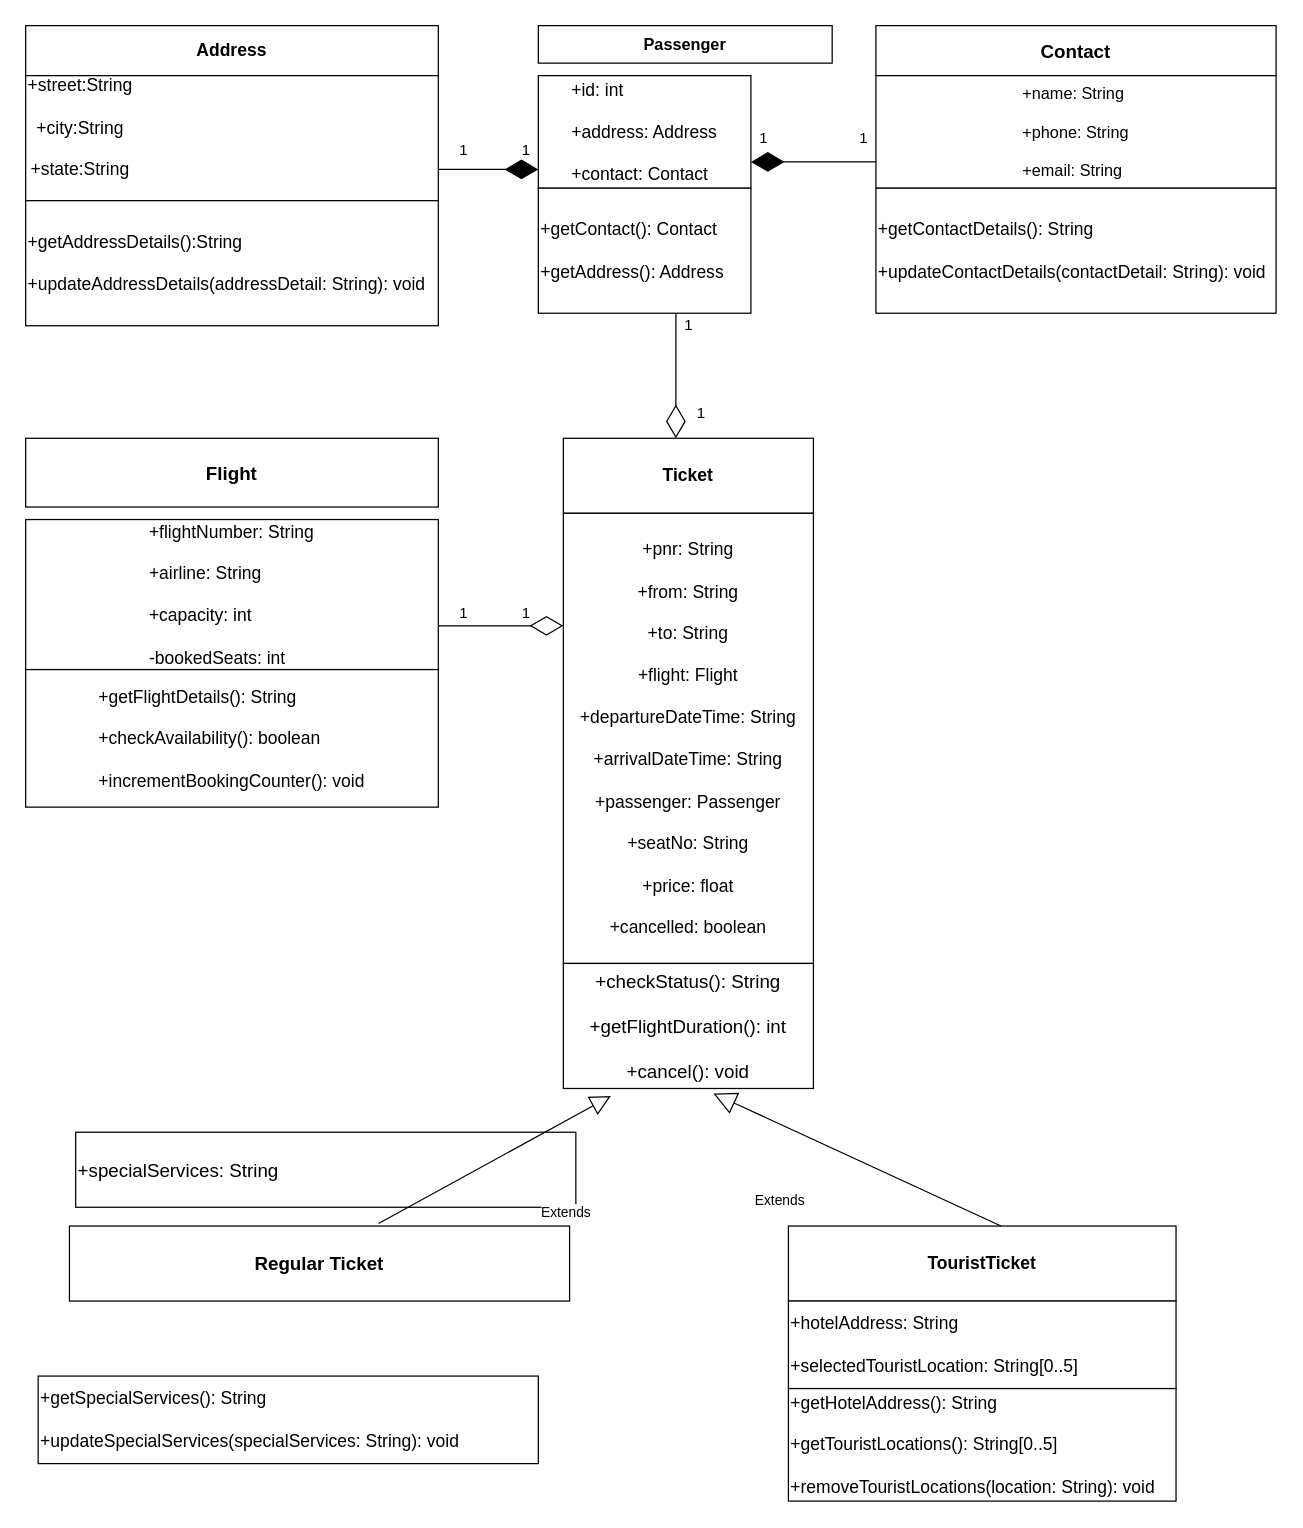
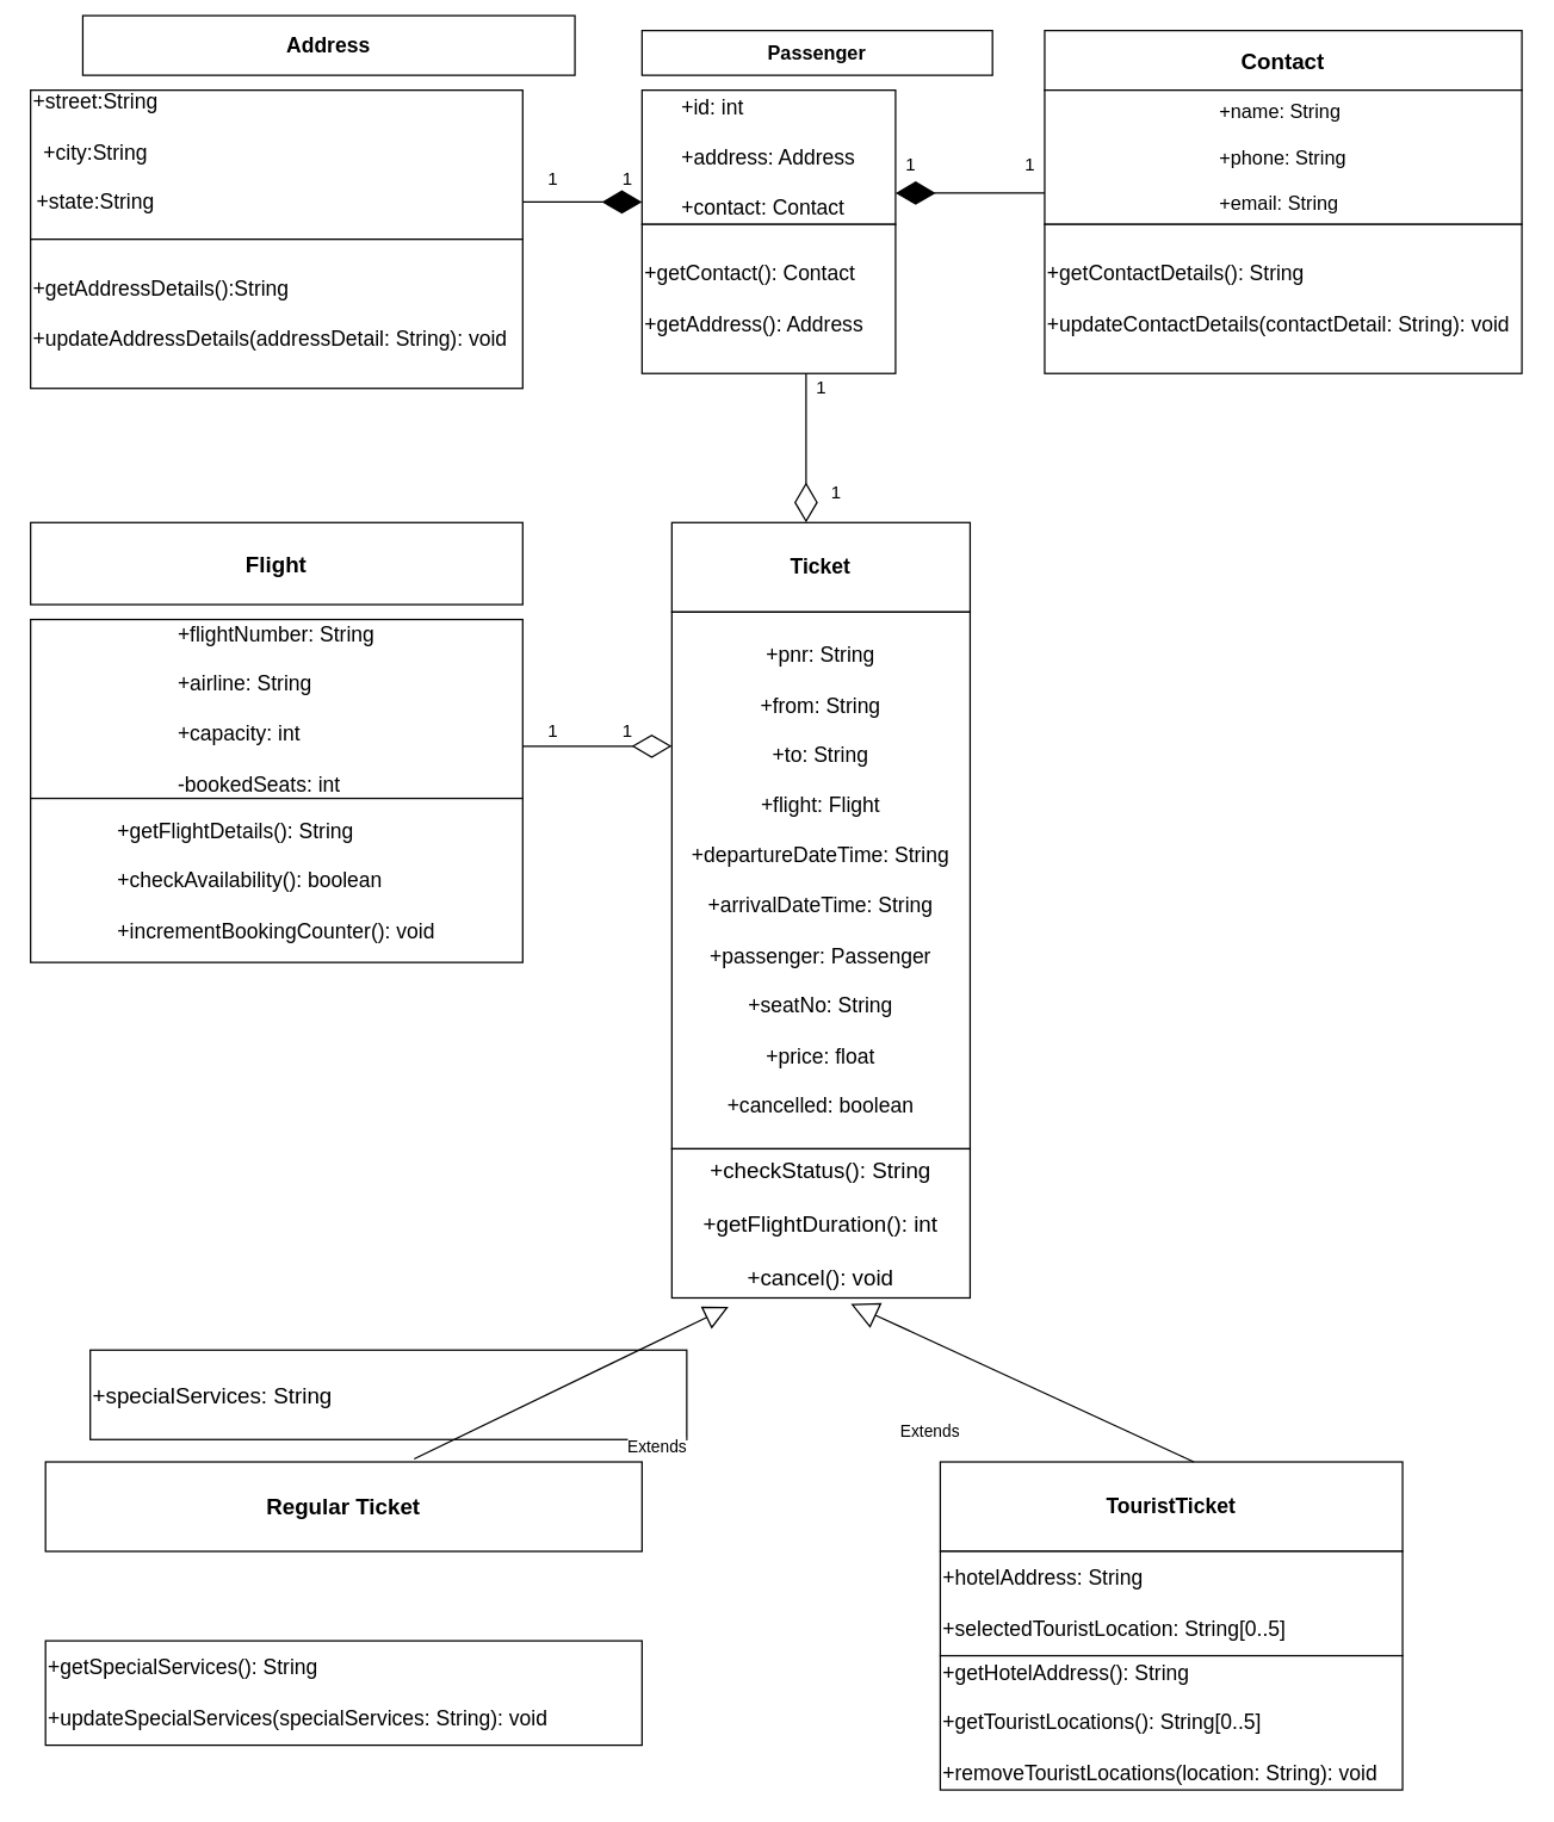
  <mxCell id="0" />
  <mxCell id="1" parent="0" />
- <mxCell id="2" value="&lt;b&gt;&lt;font style=&quot;font-size: 14px&quot;&gt;Address&lt;/font&gt;&lt;/b&gt;" style="rounded=0;whiteSpace=wrap;html=1;strokeWidth=1;" parent="1" vertex="1"><mxGeometry x="20" y="20" width="330" height="40" as="geometry" /></mxCell>
+ <mxCell id="2" value="&lt;b&gt;&lt;font style=&quot;font-size: 14px&quot;&gt;Address&lt;/font&gt;&lt;/b&gt;" style="rounded=0;whiteSpace=wrap;html=1;strokeWidth=1;" parent="1" vertex="1"><mxGeometry x="55" y="10" width="330" height="40" as="geometry" /></mxCell>
  <mxCell id="3" value="&lt;div style=&quot;text-align: center&quot;&gt;&lt;span style=&quot;font-size: 14px&quot;&gt;+street:String&lt;/span&gt;&lt;/div&gt;&lt;div style=&quot;text-align: center&quot;&gt;&lt;span style=&quot;font-size: 14px&quot;&gt;&lt;br&gt;&lt;/span&gt;&lt;/div&gt;&lt;font style=&quot;font-size: 14px&quot;&gt;&lt;div style=&quot;text-align: center&quot;&gt;&lt;span&gt;+city:String&lt;/span&gt;&lt;/div&gt;&lt;div style=&quot;text-align: center&quot;&gt;&lt;span&gt;&lt;br&gt;&lt;/span&gt;&lt;/div&gt;&lt;div style=&quot;text-align: center&quot;&gt;&lt;span&gt;+state:String&lt;/span&gt;&lt;/div&gt;&lt;div style=&quot;text-align: center&quot;&gt;&lt;span&gt;&lt;br&gt;&lt;/span&gt;&lt;/div&gt;&lt;/font&gt;" style="rounded=0;whiteSpace=wrap;html=1;strokeWidth=1;align=left;" parent="1" vertex="1"><mxGeometry x="20" y="60" width="330" height="100" as="geometry" /></mxCell>
  <mxCell id="4" value="&lt;font style=&quot;font-size: 14px&quot;&gt;+getAddressDetails():String&lt;br&gt;&lt;br&gt;+updateAddressDetails(addressDetail: String): void&lt;/font&gt;" style="rounded=0;whiteSpace=wrap;html=1;strokeWidth=1;align=left;" parent="1" vertex="1"><mxGeometry x="20" y="160" width="330" height="100" as="geometry" /></mxCell>
  <mxCell id="5" value="&lt;b&gt;&lt;font style=&quot;font-size: 13px&quot;&gt;Passenger&lt;/font&gt;&lt;/b&gt;" style="rounded=0;whiteSpace=wrap;html=1;strokeWidth=1;" parent="1" vertex="1"><mxGeometry x="430" y="20" width="235" height="30" as="geometry" /></mxCell>
  <mxCell id="6" value="&lt;div style=&quot;text-align: justify ; font-size: 14px&quot;&gt;&lt;font style=&quot;font-size: 14px&quot;&gt;+id: int&lt;/font&gt;&lt;/div&gt;&lt;div style=&quot;text-align: justify ; font-size: 14px&quot;&gt;&lt;font style=&quot;font-size: 14px&quot;&gt;&lt;br&gt;&lt;/font&gt;&lt;/div&gt;&lt;div style=&quot;text-align: justify ; font-size: 14px&quot;&gt;&lt;span&gt;&lt;font style=&quot;font-size: 14px&quot;&gt;+address: Address&lt;/font&gt;&lt;/span&gt;&lt;/div&gt;&lt;div style=&quot;text-align: justify ; font-size: 14px&quot;&gt;&lt;span&gt;&lt;font style=&quot;font-size: 14px&quot;&gt;&lt;br&gt;&lt;/font&gt;&lt;/span&gt;&lt;/div&gt;&lt;div style=&quot;text-align: justify ; font-size: 14px&quot;&gt;&lt;font style=&quot;font-size: 14px&quot;&gt;+contact: Contact&lt;/font&gt;&lt;/div&gt;" style="rounded=0;whiteSpace=wrap;html=1;strokeWidth=1;align=center;" parent="1" vertex="1"><mxGeometry x="430" y="60" width="170" height="90" as="geometry" /></mxCell>
  <mxCell id="7" value="&lt;div style=&quot;font-size: 14px&quot;&gt;&lt;font style=&quot;font-size: 14px&quot;&gt;+getContact(): Contact&lt;/font&gt;&lt;/div&gt;&lt;div style=&quot;font-size: 14px&quot;&gt;&lt;font style=&quot;font-size: 14px&quot;&gt;&lt;br&gt;&lt;/font&gt;&lt;/div&gt;&lt;div style=&quot;font-size: 14px&quot;&gt;&lt;font style=&quot;font-size: 14px&quot;&gt;+getAddress(): Address&lt;/font&gt;&lt;/div&gt;" style="rounded=0;whiteSpace=wrap;html=1;strokeWidth=1;align=left;" parent="1" vertex="1"><mxGeometry x="430" y="150" width="170" height="100" as="geometry" /></mxCell>
  <mxCell id="8" value="&lt;b&gt;&lt;font style=&quot;font-size: 15px&quot;&gt;Contact&lt;/font&gt;&lt;/b&gt;" style="rounded=0;whiteSpace=wrap;html=1;strokeWidth=1;" parent="1" vertex="1"><mxGeometry x="700" y="20" width="320" height="40" as="geometry" /></mxCell>
  <mxCell id="9" value="&lt;div style=&quot;text-align: justify ; font-size: 13px&quot;&gt;&lt;span&gt;&lt;font style=&quot;font-size: 13px&quot;&gt;+name: String&lt;/font&gt;&lt;/span&gt;&lt;/div&gt;&lt;div style=&quot;text-align: justify ; font-size: 13px&quot;&gt;&lt;span&gt;&lt;font style=&quot;font-size: 13px&quot;&gt;&lt;br&gt;&lt;/font&gt;&lt;/span&gt;&lt;/div&gt;&lt;div style=&quot;text-align: justify ; font-size: 13px&quot;&gt;&lt;span&gt;&lt;font style=&quot;font-size: 13px&quot;&gt;+phone: String&lt;/font&gt;&lt;/span&gt;&lt;/div&gt;&lt;div style=&quot;text-align: justify ; font-size: 13px&quot;&gt;&lt;span&gt;&lt;font style=&quot;font-size: 13px&quot;&gt;&lt;br&gt;&lt;/font&gt;&lt;/span&gt;&lt;/div&gt;&lt;div style=&quot;text-align: justify ; font-size: 13px&quot;&gt;&lt;span&gt;&lt;font style=&quot;font-size: 13px&quot;&gt;+email: String&lt;/font&gt;&lt;/span&gt;&lt;/div&gt;" style="rounded=0;whiteSpace=wrap;html=1;strokeWidth=1;align=center;" parent="1" vertex="1"><mxGeometry x="700" y="60" width="320" height="90" as="geometry" /></mxCell>
  <mxCell id="10" value="&lt;font style=&quot;font-size: 14px&quot;&gt;+getContactDetails(): String&lt;br&gt;&lt;br&gt;+updateContactDetails(contactDetail: String): void&lt;/font&gt;" style="rounded=0;whiteSpace=wrap;html=1;strokeWidth=1;align=left;" parent="1" vertex="1"><mxGeometry x="700" y="150" width="320" height="100" as="geometry" /></mxCell>
  <mxCell id="11" value="" style="endArrow=diamondThin;endFill=1;endSize=24;html=1;" parent="1" edge="1"><mxGeometry width="160" relative="1" as="geometry"><mxPoint x="350" y="135" as="sourcePoint" /><mxPoint x="430" y="135" as="targetPoint" /></mxGeometry></mxCell>
  <mxCell id="12" value="1" style="text;html=1;align=center;verticalAlign=middle;resizable=0;points=[];autosize=1;" parent="1" vertex="1"><mxGeometry x="360" y="110" width="20" height="20" as="geometry" /></mxCell>
  <mxCell id="13" value="1" style="text;html=1;align=center;verticalAlign=middle;resizable=0;points=[];autosize=1;" parent="1" vertex="1"><mxGeometry x="410" y="110" width="20" height="20" as="geometry" /></mxCell>
  <mxCell id="14" value="" style="endArrow=diamondThin;endFill=1;endSize=24;html=1;" parent="1" edge="1"><mxGeometry width="160" relative="1" as="geometry"><mxPoint x="700" y="129" as="sourcePoint" /><mxPoint x="600" y="129" as="targetPoint" /></mxGeometry></mxCell>
  <mxCell id="15" value="1" style="text;html=1;align=center;verticalAlign=middle;resizable=0;points=[];autosize=1;" parent="1" vertex="1"><mxGeometry x="600" y="100" width="20" height="20" as="geometry" /></mxCell>
  <mxCell id="16" value="1" style="text;html=1;align=center;verticalAlign=middle;resizable=0;points=[];autosize=1;" parent="1" vertex="1"><mxGeometry x="680" y="100" width="20" height="20" as="geometry" /></mxCell>
  <mxCell id="17" value="&lt;font style=&quot;font-size: 15px&quot;&gt;&lt;b&gt;Flight&lt;/b&gt;&lt;/font&gt;" style="rounded=0;whiteSpace=wrap;html=1;strokeWidth=1;" parent="1" vertex="1"><mxGeometry x="20" y="350" width="330" height="55" as="geometry" /></mxCell>
  <mxCell id="18" value="&lt;div style=&quot;text-align: justify ; font-size: 14px&quot;&gt;&lt;span&gt;&lt;font style=&quot;font-size: 14px&quot;&gt;+flightNumber: String&lt;/font&gt;&lt;/span&gt;&lt;/div&gt;&lt;div style=&quot;text-align: justify ; font-size: 14px&quot;&gt;&lt;span&gt;&lt;font style=&quot;font-size: 14px&quot;&gt;&lt;br&gt;&lt;/font&gt;&lt;/span&gt;&lt;/div&gt;&lt;div style=&quot;text-align: justify ; font-size: 14px&quot;&gt;&lt;span&gt;&lt;font style=&quot;font-size: 14px&quot;&gt;+airline: String&lt;/font&gt;&lt;/span&gt;&lt;/div&gt;&lt;div style=&quot;text-align: justify ; font-size: 14px&quot;&gt;&lt;span&gt;&lt;font style=&quot;font-size: 14px&quot;&gt;&lt;br&gt;&lt;/font&gt;&lt;/span&gt;&lt;/div&gt;&lt;div style=&quot;text-align: justify ; font-size: 14px&quot;&gt;&lt;span&gt;&lt;font style=&quot;font-size: 14px&quot;&gt;+capacity: int&lt;/font&gt;&lt;/span&gt;&lt;/div&gt;&lt;div style=&quot;text-align: justify ; font-size: 14px&quot;&gt;&lt;span&gt;&lt;font style=&quot;font-size: 14px&quot;&gt;&lt;br&gt;&lt;/font&gt;&lt;/span&gt;&lt;/div&gt;&lt;div style=&quot;text-align: justify ; font-size: 14px&quot;&gt;&lt;span&gt;&lt;font style=&quot;font-size: 14px&quot;&gt;-bookedSeats: int&lt;/font&gt;&lt;/span&gt;&lt;/div&gt;" style="rounded=0;whiteSpace=wrap;html=1;strokeWidth=1;align=center;" parent="1" vertex="1"><mxGeometry x="20" y="415" width="330" height="120" as="geometry" /></mxCell>
  <mxCell id="19" value="&lt;div style=&quot;text-align: justify ; font-size: 14px&quot;&gt;&lt;span&gt;&lt;font style=&quot;font-size: 14px&quot;&gt;+getFlightDetails(): String&lt;/font&gt;&lt;/span&gt;&lt;/div&gt;&lt;div style=&quot;text-align: justify ; font-size: 14px&quot;&gt;&lt;span&gt;&lt;font style=&quot;font-size: 14px&quot;&gt;&lt;br&gt;&lt;/font&gt;&lt;/span&gt;&lt;/div&gt;&lt;div style=&quot;text-align: justify ; font-size: 14px&quot;&gt;&lt;span&gt;&lt;font style=&quot;font-size: 14px&quot;&gt;+checkAvailability(): boolean&lt;/font&gt;&lt;/span&gt;&lt;/div&gt;&lt;div style=&quot;text-align: justify ; font-size: 14px&quot;&gt;&lt;span&gt;&lt;font style=&quot;font-size: 14px&quot;&gt;&lt;br&gt;&lt;/font&gt;&lt;/span&gt;&lt;/div&gt;&lt;div style=&quot;text-align: justify ; font-size: 14px&quot;&gt;&lt;span&gt;&lt;font style=&quot;font-size: 14px&quot;&gt;+incrementBookingCounter(): void&lt;/font&gt;&lt;/span&gt;&lt;/div&gt;" style="rounded=0;whiteSpace=wrap;html=1;strokeWidth=1;align=center;" parent="1" vertex="1"><mxGeometry x="20" y="535" width="330" height="110" as="geometry" /></mxCell>
  <mxCell id="20" value="&lt;span style=&quot;font-size: 14px&quot;&gt;&lt;b&gt;Ticket&lt;/b&gt;&lt;/span&gt;" style="rounded=0;whiteSpace=wrap;html=1;strokeWidth=1;" parent="1" vertex="1"><mxGeometry x="450" y="350" width="200" height="60" as="geometry" /></mxCell>
  <mxCell id="21" value="&lt;font style=&quot;font-size: 14px&quot;&gt;+pnr: String&lt;br&gt;&lt;br&gt;+from: String&lt;br&gt;&lt;br&gt;+to: String&lt;br&gt;&lt;br&gt;+flight: Flight&lt;br&gt;&lt;br&gt;+departureDateTime: String&lt;br&gt;&lt;br&gt;+arrivalDateTime: String&lt;br&gt;&lt;br&gt;+passenger: Passenger&lt;br&gt;&lt;br&gt;+seatNo: String&lt;br&gt;&lt;br&gt;+price: float&lt;br&gt;&lt;br&gt;+cancelled: boolean&lt;/font&gt;" style="rounded=0;whiteSpace=wrap;html=1;strokeWidth=1;align=center;" parent="1" vertex="1"><mxGeometry x="450" y="410" width="200" height="360" as="geometry" /></mxCell>
  <mxCell id="22" value="&lt;div style=&quot;font-size: 15px&quot;&gt;&lt;span&gt;&lt;font style=&quot;font-size: 15px&quot;&gt;+checkStatus(): String&lt;/font&gt;&lt;/span&gt;&lt;/div&gt;&lt;div style=&quot;font-size: 15px&quot;&gt;&lt;span&gt;&lt;font style=&quot;font-size: 15px&quot;&gt;&lt;br&gt;&lt;/font&gt;&lt;/span&gt;&lt;/div&gt;&lt;div style=&quot;font-size: 15px&quot;&gt;&lt;span&gt;&lt;font style=&quot;font-size: 15px&quot;&gt;+getFlightDuration(): int&lt;/font&gt;&lt;/span&gt;&lt;/div&gt;&lt;div style=&quot;font-size: 15px&quot;&gt;&lt;span&gt;&lt;font style=&quot;font-size: 15px&quot;&gt;&lt;br&gt;&lt;/font&gt;&lt;/span&gt;&lt;/div&gt;&lt;div style=&quot;font-size: 15px&quot;&gt;&lt;span&gt;&lt;font style=&quot;font-size: 15px&quot;&gt;+cancel(): void&lt;/font&gt;&lt;/span&gt;&lt;/div&gt;" style="rounded=0;whiteSpace=wrap;html=1;strokeWidth=1;align=center;" parent="1" vertex="1"><mxGeometry x="450" y="770" width="200" height="100" as="geometry" /></mxCell>
- <mxCell id="23" value="&lt;font style=&quot;font-size: 15px&quot;&gt;&lt;b&gt;Regular Ticket&lt;/b&gt;&lt;/font&gt;" style="rounded=0;whiteSpace=wrap;html=1;strokeWidth=1;" parent="1" vertex="1"><mxGeometry x="55" y="980" width="400" height="60" as="geometry" /></mxCell>
+ <mxCell id="23" value="&lt;font style=&quot;font-size: 15px&quot;&gt;&lt;b&gt;Regular Ticket&lt;/b&gt;&lt;/font&gt;" style="rounded=0;whiteSpace=wrap;html=1;strokeWidth=1;" parent="1" vertex="1"><mxGeometry x="30" y="980" width="400" height="60" as="geometry" /></mxCell>
  <mxCell id="24" value="&lt;font style=&quot;font-size: 15px&quot;&gt;+specialServices: String&lt;/font&gt;" style="rounded=0;whiteSpace=wrap;html=1;strokeWidth=1;align=left;" parent="1" vertex="1"><mxGeometry x="60" y="905" width="400" height="60" as="geometry" /></mxCell>
  <mxCell id="25" value="&lt;font style=&quot;font-size: 14px&quot;&gt;+getSpecialServices(): String&lt;br&gt;&lt;br&gt;+updateSpecialServices(specialServices: String): void&lt;/font&gt;" style="rounded=0;whiteSpace=wrap;html=1;strokeWidth=1;align=left;" parent="1" vertex="1"><mxGeometry x="30" y="1100" width="400" height="70" as="geometry" /></mxCell>
  <mxCell id="26" value="&lt;font style=&quot;font-size: 14px&quot;&gt;&lt;b&gt;TouristTicket&lt;/b&gt;&lt;/font&gt;" style="rounded=0;whiteSpace=wrap;html=1;strokeWidth=1;" parent="1" vertex="1"><mxGeometry x="630" y="980" width="310" height="60" as="geometry" /></mxCell>
  <mxCell id="27" value="&lt;div style=&quot;font-size: 14px&quot;&gt;&lt;span&gt;&lt;font style=&quot;font-size: 14px&quot;&gt;+hotelAddress: String&lt;/font&gt;&lt;/span&gt;&lt;/div&gt;&lt;div style=&quot;font-size: 14px&quot;&gt;&lt;span&gt;&lt;font style=&quot;font-size: 14px&quot;&gt;&lt;br&gt;&lt;/font&gt;&lt;/span&gt;&lt;/div&gt;&lt;div style=&quot;font-size: 14px&quot;&gt;&lt;span&gt;&lt;font style=&quot;font-size: 14px&quot;&gt;+selectedTouristLocation: String[0..5]&lt;/font&gt;&lt;/span&gt;&lt;/div&gt;" style="rounded=0;whiteSpace=wrap;html=1;strokeWidth=1;align=left;" parent="1" vertex="1"><mxGeometry x="630" y="1040" width="310" height="70" as="geometry" /></mxCell>
  <mxCell id="28" value="&lt;div style=&quot;font-size: 14px&quot;&gt;&lt;font style=&quot;font-size: 14px&quot;&gt;+getHotelAddress(): String&lt;/font&gt;&lt;/div&gt;&lt;div style=&quot;font-size: 14px&quot;&gt;&lt;font style=&quot;font-size: 14px&quot;&gt;&lt;br&gt;&lt;/font&gt;&lt;/div&gt;&lt;div style=&quot;font-size: 14px&quot;&gt;&lt;span&gt;&lt;font style=&quot;font-size: 14px&quot;&gt;+getTouristLocations(): String[0..5]&lt;/font&gt;&lt;/span&gt;&lt;/div&gt;&lt;div style=&quot;font-size: 14px&quot;&gt;&lt;span&gt;&lt;font style=&quot;font-size: 14px&quot;&gt;&lt;br&gt;&lt;/font&gt;&lt;/span&gt;&lt;/div&gt;&lt;div style=&quot;font-size: 14px&quot;&gt;&lt;font style=&quot;font-size: 14px&quot;&gt;+removeTouristLocations(location: String): void&lt;/font&gt;&lt;/div&gt;" style="rounded=0;whiteSpace=wrap;html=1;strokeWidth=1;align=left;" parent="1" vertex="1"><mxGeometry x="630" y="1110" width="310" height="90" as="geometry" /></mxCell>
  <mxCell id="29" value="" style="endArrow=diamondThin;endFill=0;endSize=24;html=1;" parent="1" edge="1"><mxGeometry width="160" relative="1" as="geometry"><mxPoint x="350" y="500" as="sourcePoint" /><mxPoint x="450" y="500" as="targetPoint" /></mxGeometry></mxCell>
  <mxCell id="30" value="1" style="text;html=1;align=center;verticalAlign=middle;resizable=0;points=[];autosize=1;" parent="1" vertex="1"><mxGeometry x="360" y="480" width="20" height="20" as="geometry" /></mxCell>
  <mxCell id="31" value="1" style="text;html=1;align=center;verticalAlign=middle;resizable=0;points=[];autosize=1;" parent="1" vertex="1"><mxGeometry x="410" y="480" width="20" height="20" as="geometry" /></mxCell>
  <mxCell id="32" value="" style="endArrow=diamondThin;endFill=0;endSize=24;html=1;entryX=0.45;entryY=0;entryDx=0;entryDy=0;entryPerimeter=0;" parent="1" target="20" edge="1"><mxGeometry width="160" relative="1" as="geometry"><mxPoint x="540" y="250" as="sourcePoint" /><mxPoint x="540" y="330" as="targetPoint" /></mxGeometry></mxCell>
  <mxCell id="33" value="1" style="text;html=1;align=center;verticalAlign=middle;resizable=0;points=[];autosize=1;" parent="1" vertex="1"><mxGeometry x="540" y="250" width="20" height="20" as="geometry" /></mxCell>
  <mxCell id="34" value="1" style="text;html=1;align=center;verticalAlign=middle;resizable=0;points=[];autosize=1;" parent="1" vertex="1"><mxGeometry x="550" y="320" width="20" height="20" as="geometry" /></mxCell>
  <mxCell id="35" value="Extends" style="endArrow=block;endFill=0;html=1;endSize=14;entryX=0.19;entryY=1.06;entryDx=0;entryDy=0;entryPerimeter=0;exitX=0.618;exitY=-0.033;exitDx=0;exitDy=0;exitPerimeter=0;jumpSize=6;" parent="1" source="23" target="22" edge="1"><mxGeometry x="0.281" y="-64" width="160" relative="1" as="geometry"><mxPoint x="320" y="940" as="sourcePoint" /><mxPoint x="480" y="940" as="targetPoint" /><mxPoint as="offset" /></mxGeometry></mxCell>
  <mxCell id="36" value="Extends" style="endArrow=block;endSize=16;endFill=0;html=1;entryX=0.6;entryY=1.04;entryDx=0;entryDy=0;entryPerimeter=0;" parent="1" target="22" edge="1"><mxGeometry x="0.334" y="56" width="160" relative="1" as="geometry"><mxPoint x="800" y="980" as="sourcePoint" /><mxPoint x="750" y="940" as="targetPoint" /><mxPoint as="offset" /></mxGeometry></mxCell>
